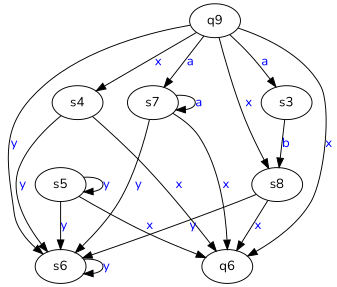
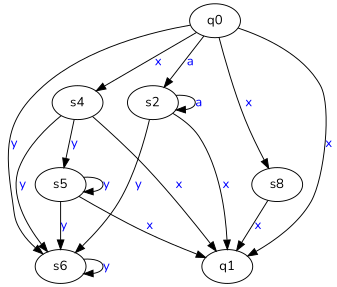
  digraph {
    fontname=Nunito
    node [fontname=Nunito]
    edge [fontname=Nunito]
-   s7
+   s7 [label=s2]
    s6
-   q1 [label=q6]
-   q0 [label=q9]
+   q1
+   q0
    s4
    n6 [label=s8]
-   s3
    s5
    s7 -> s7 [label=<<font color="blue">a</font>>]
    s7 -> s6 [label=<<font color="blue">y</font>>]
    s7 -> q1 [label=<<font color="blue">x</font>>]
    s6 -> s6 [label=<<font color="blue">y</font>>]
    q0 -> s7 [label=<<font color="blue">a</font>>]
    q0 -> s6 [label=<<font color="blue">y</font>>]
    q0 -> q1 [label=<<font color="blue">x</font>>]
    q0 -> s4 [label=<<font color="blue">x</font>>]
    q0 -> n6 [label=<<font color="blue">x</font>>]
-   q0 -> s3 [label=<<font color="blue">a</font>>]
    s4 -> s6 [label=<<font color="blue">y</font>>]
    s4 -> q1 [label=<<font color="blue">x</font>>]
-   n6 -> s6 [label=<<font color="blue">y</font>>]
+   s4 -> s5 [label=<<font color="blue">y</font>>]
    n6 -> q1 [label=<<font color="blue">x</font>>]
-   s3 -> n6 [label=<<font color="blue">b</font>>]
    s5 -> s6 [label=<<font color="blue">y</font>>]
    s5 -> q1 [label=<<font color="blue">x</font>>]
    s5 -> s5 [label=<<font color="blue">y</font>>]
  }
